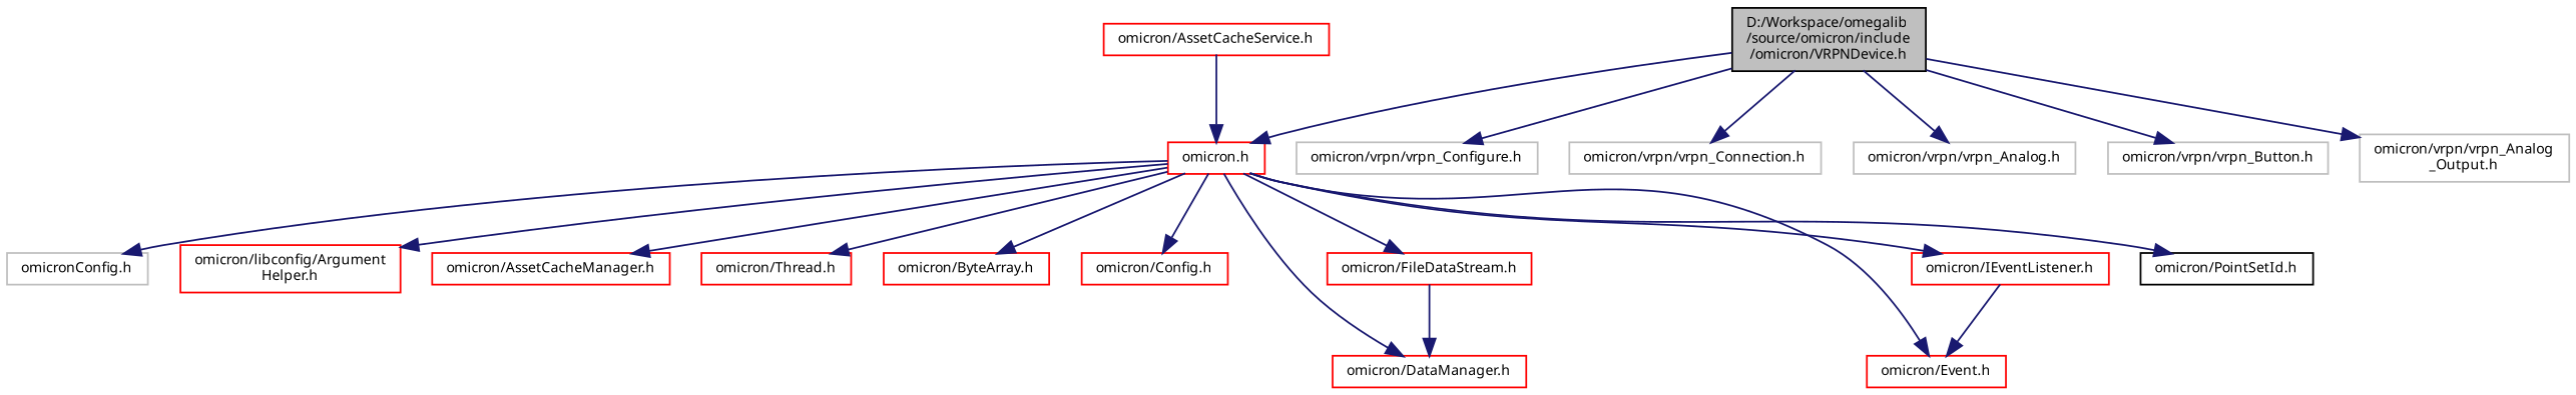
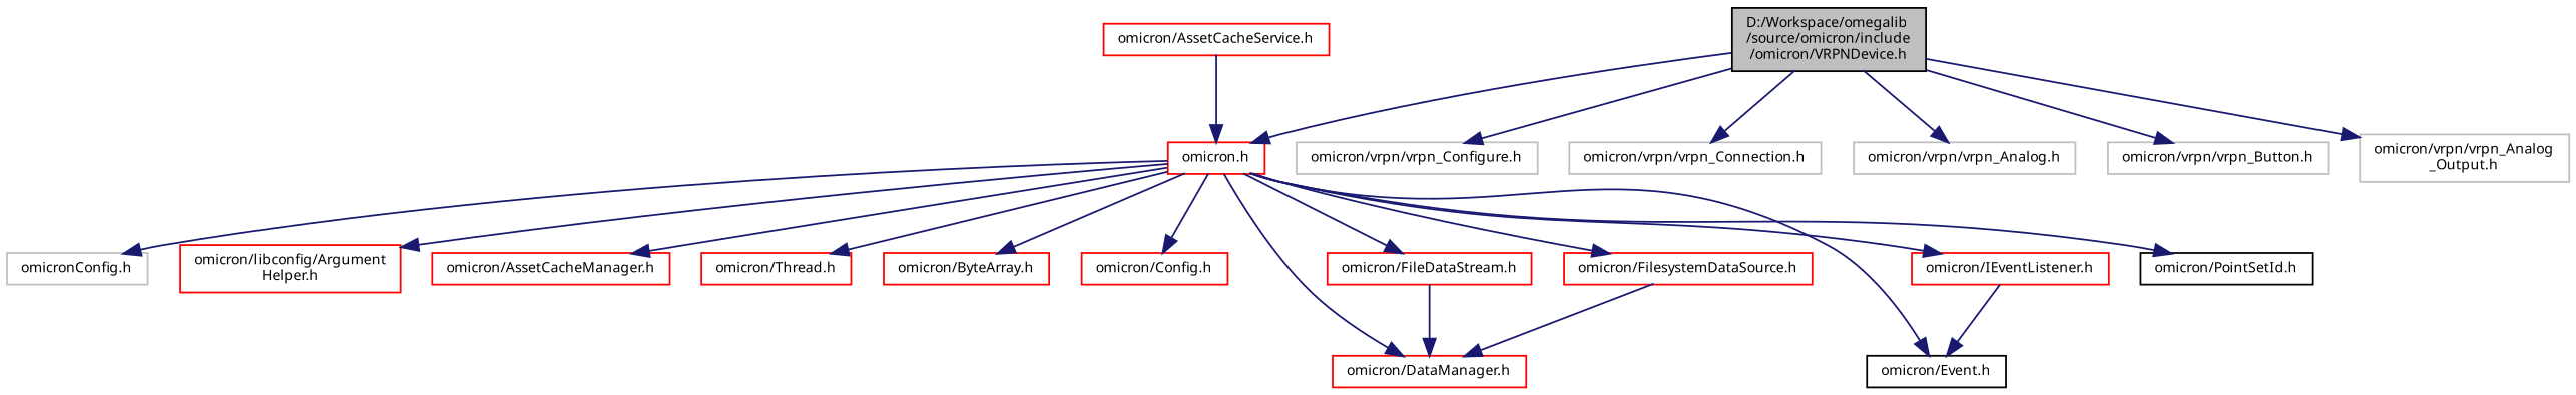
  digraph {
    node [color=red fontname="FreeSans.ttf" fontsize=8 shape=record]
    edge [color=midnightblue fontname="FreeSans.ttf" fontsize=8 labelfontname="FreeSans.ttf" labelfontsize=8 style=solid]
    n1 [color=black fillcolor=grey75 fontcolor=black height=0.2 label="D:/Workspace/omegalib\l/source/omicron/include\l/omicron/VRPNDevice.h" style=filled width=0.4]
    n2 [height=0.2 label="omicron.h" width=0.4]
    n3 [color=grey75 height=0.2 label="omicron/vrpn/vrpn_Configure.h" width=0.4]
    n4 [color=grey75 height=0.2 label="omicron/vrpn/vrpn_Connection.h" width=0.4]
    n5 [color=grey75 height=0.2 label="omicron/vrpn/vrpn_Analog.h" width=0.4]
    n6 [color=grey75 height=0.2 label="omicron/vrpn/vrpn_Button.h" width=0.4]
    n7 [color=grey75 height=0.2 label="omicron/vrpn/vrpn_Analog\l_Output.h" width=0.4]
    n8 [color=grey75 height=0.2 label="omicronConfig.h" width=0.4]
    n9 [height=0.2 label="omicron/libconfig/Argument\lHelper.h" width=0.4]
    n10 [height=0.2 label="omicron/AssetCacheManager.h" width=0.4]
    n11 [height=0.2 label="omicron/Thread.h" width=0.4]
    n12 [height=0.2 label="omicron/ByteArray.h" width=0.4]
    n13 [height=0.2 label="omicron/Config.h" width=0.4]
    n14 [height=0.2 label="omicron/DataManager.h" width=0.4]
-   n15 [height=0.2 label="omicron/Event.h" width=0.4]
+   n15 [color=black height=0.2 label="omicron/Event.h" width=0.4]
    n16 [height=0.2 label="omicron/FileDataStream.h" width=0.4]
+   n17 [height=0.2 label="omicron/FilesystemDataSource.h" width=0.4]
    n18 [height=0.2 label="omicron/IEventListener.h" width=0.4]
    n19 [color=black height=0.2 label="omicron/PointSetId.h" width=0.4]
    n20 [height=0.2 label="omicron/AssetCacheService.h" width=0.4]
    n1 -> n2
    n1 -> n3
    n1 -> n4
    n1 -> n5
    n1 -> n6
    n1 -> n7
    n2 -> n8
    n2 -> n9
    n2 -> n10
    n2 -> n11
    n2 -> n12
    n2 -> n13
    n2 -> n14
    n2 -> n15
    n2 -> n16
+   n2 -> n17
    n2 -> n18
    n2 -> n19
    n16 -> n14
+   n17 -> n14
    n18 -> n15
    n20 -> n2
  }
